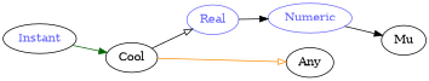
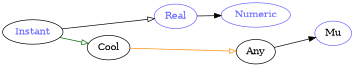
  digraph {
    fontname="DejaVu Serif"
    rankdir=LR
    splines=polyline
    node [color="#000000" fontcolor="#6666FF" fontname="DejaVu Serif"]
    edge [arrowhead=normal color=black fontname="DejaVu Serif"]
    Instant
    Cool [fontcolor="#000000"]
    Real [color="#6666FF"]
    Any [fontcolor="#000000"]
    Numeric [color="#6666FF"]
-   Mu [fontcolor="#000000"]
-   Instant -> Cool [color=darkgreen]
-   Cool -> Real [arrowhead=onormal]
+   Mu [color="#6666FF" fontcolor="#000000"]
+   Instant -> Cool [arrowhead=onormal color=darkgreen]
+   Instant -> Real [arrowhead=onormal]
    Cool -> Any [arrowhead=onormal color=darkorange]
    Real -> Numeric
-   Numeric -> Mu
+   Any -> Mu
  }
